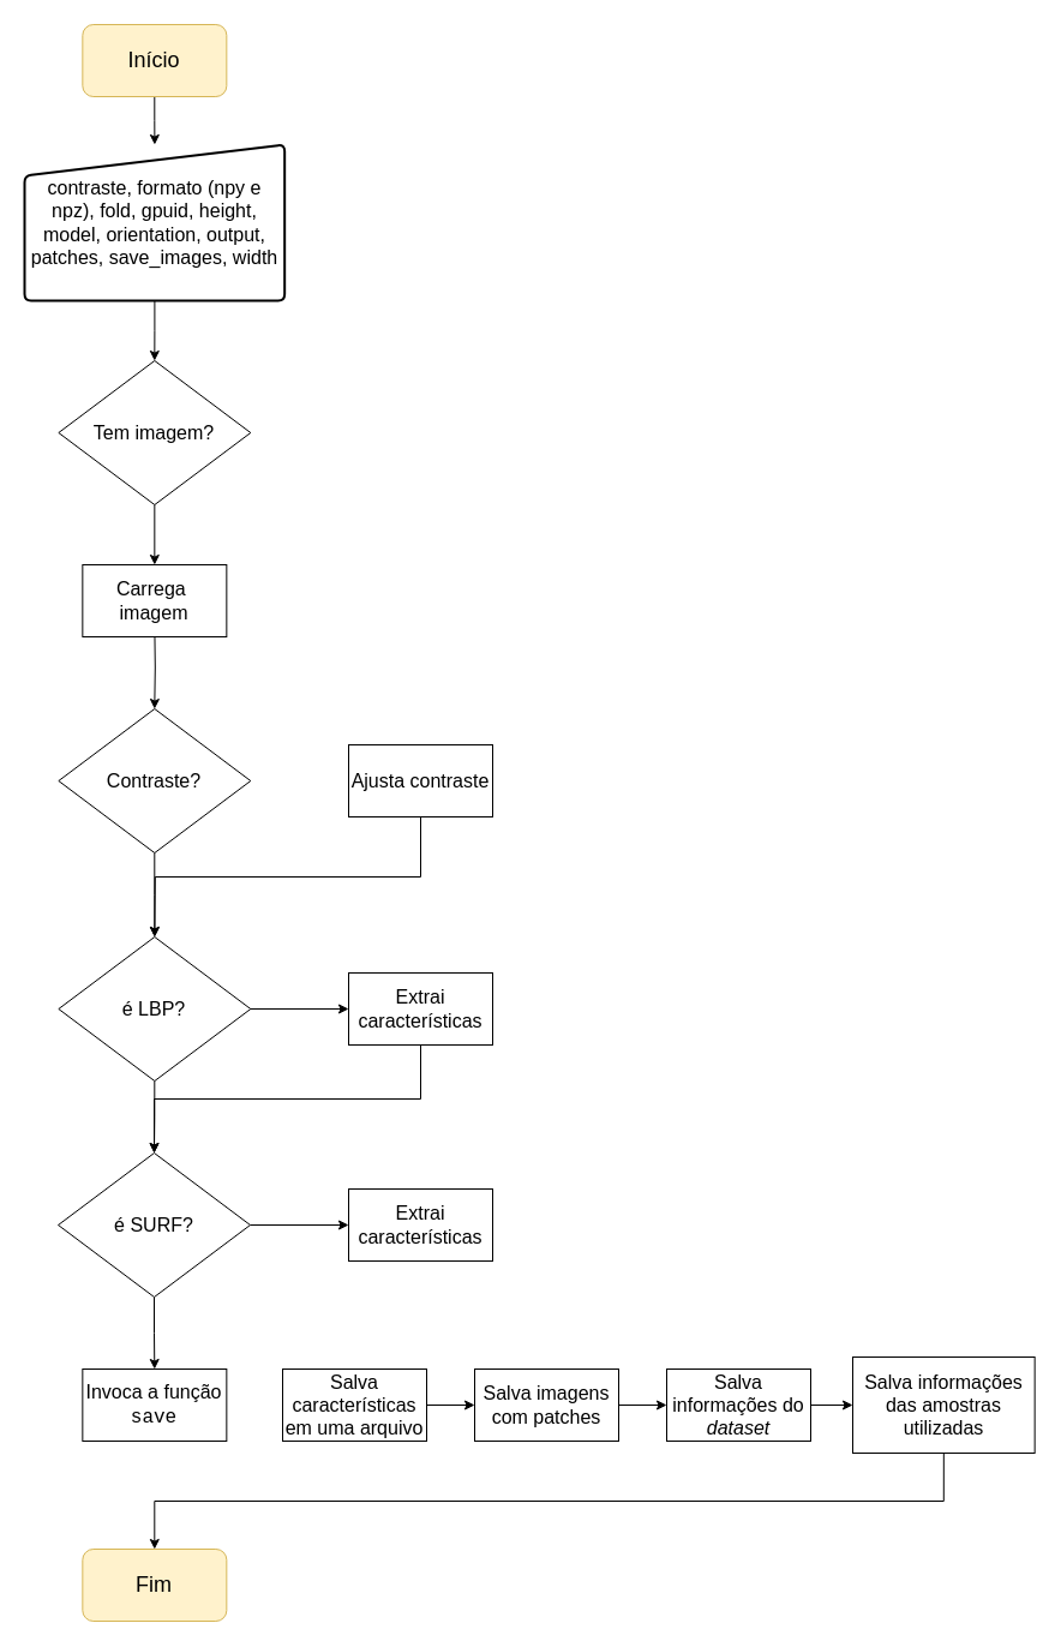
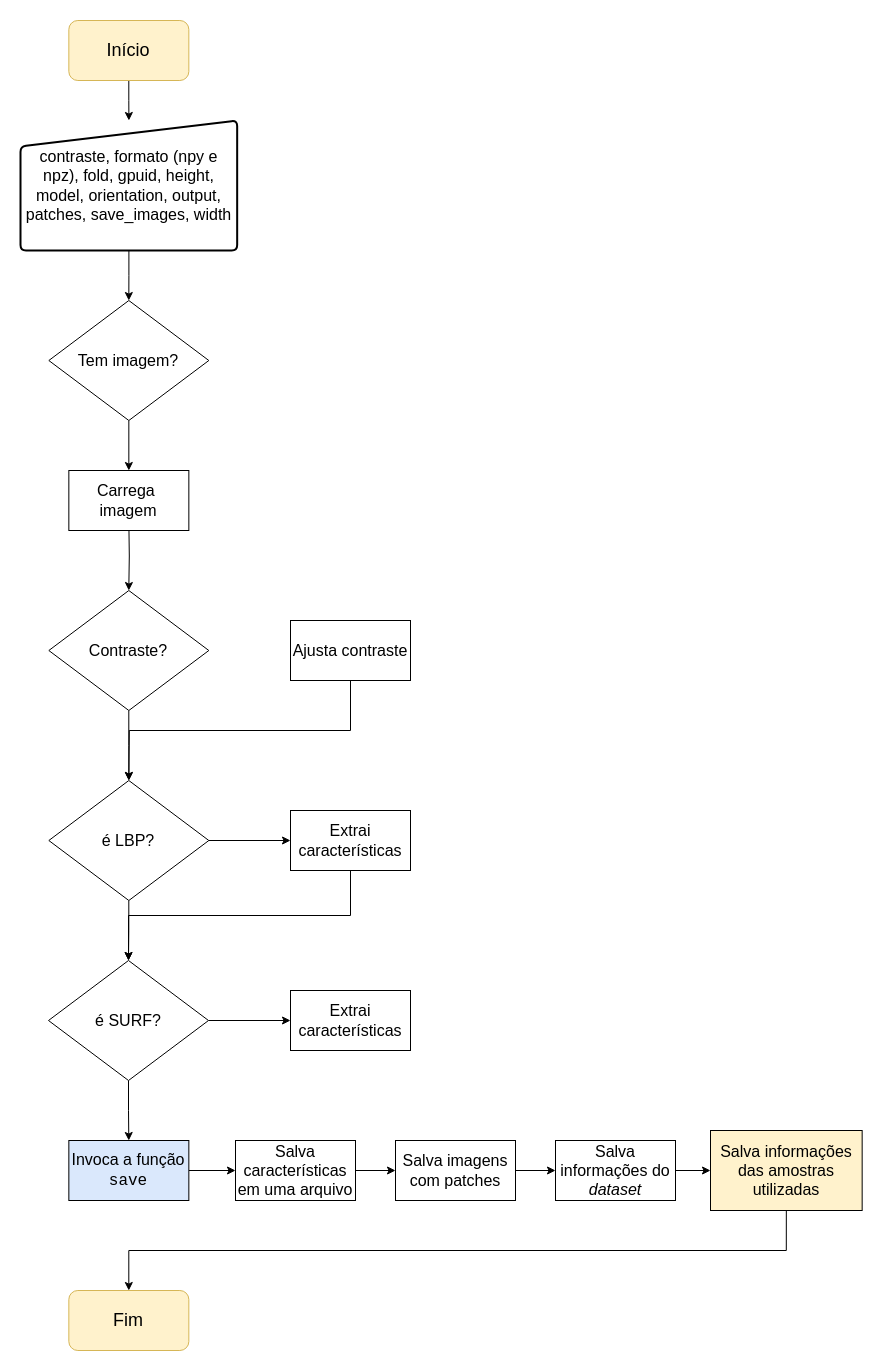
  <mxCell id="0" />
  <mxCell id="1" parent="0" />
  <mxCell id="2" value="" style="edgeStyle=orthogonalEdgeStyle;rounded=0;orthogonalLoop=1;jettySize=auto;html=1;" parent="1" source="3" target="5" edge="1"><mxGeometry relative="1" as="geometry" /></mxCell>
  <mxCell id="3" value="&lt;font style=&quot;font-size: 18px;&quot;&gt;Início&lt;/font&gt;" style="rounded=1;whiteSpace=wrap;html=1;fillColor=#fff2cc;strokeColor=#d6b656;" parent="1" vertex="1"><mxGeometry x="68.34" y="20" width="120" height="60" as="geometry" /></mxCell>
  <mxCell id="4" value="" style="edgeStyle=orthogonalEdgeStyle;rounded=0;orthogonalLoop=1;jettySize=auto;html=1;" edge="1" parent="1" source="5" target="12"><mxGeometry relative="1" as="geometry" /></mxCell>
  <mxCell id="5" value="&lt;div&gt;&lt;span style=&quot;font-size: 16px; background-color: initial;&quot;&gt;contraste, formato (npy e npz),&amp;nbsp;&lt;/span&gt;&lt;span style=&quot;font-size: 16px; background-color: initial;&quot;&gt;fold, gpuid, height, model,&amp;nbsp;&lt;/span&gt;&lt;span style=&quot;font-size: 16px;&quot;&gt;orientation, output, patches,&amp;nbsp;&lt;/span&gt;&lt;span style=&quot;font-size: 16px; background-color: initial;&quot;&gt;save_images, width&lt;/span&gt;&lt;/div&gt;" style="html=1;strokeWidth=2;shape=manualInput;whiteSpace=wrap;rounded=1;size=26;arcSize=11;aspect=fixed;" parent="1" vertex="1"><mxGeometry x="20" y="120" width="216.67" height="130" as="geometry" /></mxCell>
  <mxCell id="6" value="" style="edgeStyle=orthogonalEdgeStyle;rounded=0;orthogonalLoop=1;jettySize=auto;html=1;" parent="1" target="14" edge="1"><mxGeometry relative="1" as="geometry"><mxPoint x="128.34" y="520" as="sourcePoint" /></mxGeometry></mxCell>
  <mxCell id="7" value="Carrega&amp;nbsp; imagem" style="rounded=0;whiteSpace=wrap;html=1;fontSize=16;" parent="1" vertex="1"><mxGeometry x="68.34" y="470" width="120" height="60" as="geometry" /></mxCell>
  <mxCell id="8" style="edgeStyle=orthogonalEdgeStyle;rounded=0;orthogonalLoop=1;jettySize=auto;html=1;exitX=0.5;exitY=1;exitDx=0;exitDy=0;entryX=0.5;entryY=0;entryDx=0;entryDy=0;" edge="1" parent="1" source="9" target="23"><mxGeometry relative="1" as="geometry" /></mxCell>
  <mxCell id="9" value="Extrai características" style="rounded=0;whiteSpace=wrap;html=1;fontSize=16;" parent="1" vertex="1"><mxGeometry x="290" y="810" width="120" height="60" as="geometry" /></mxCell>
  <mxCell id="10" value="" style="edgeStyle=orthogonalEdgeStyle;rounded=0;orthogonalLoop=1;jettySize=auto;html=1;" parent="1" source="14" edge="1"><mxGeometry relative="1" as="geometry"><mxPoint x="128.34" y="780" as="targetPoint" /></mxGeometry></mxCell>
  <mxCell id="11" style="edgeStyle=orthogonalEdgeStyle;rounded=0;orthogonalLoop=1;jettySize=auto;html=1;exitX=0.5;exitY=1;exitDx=0;exitDy=0;" parent="1" source="12" target="7" edge="1"><mxGeometry relative="1" as="geometry" /></mxCell>
  <mxCell id="12" value="&lt;span style=&quot;font-size: 16px;&quot;&gt;Tem imagem?&lt;/span&gt;" style="rhombus;whiteSpace=wrap;html=1;" parent="1" vertex="1"><mxGeometry x="48.34" y="300" width="160" height="120" as="geometry" /></mxCell>
  <mxCell id="13" value="" style="group" parent="1" vertex="1" connectable="0"><mxGeometry x="48.34" y="590" width="361.66" height="120" as="geometry" /></mxCell>
  <mxCell id="14" value="&lt;font style=&quot;font-size: 16px;&quot;&gt;Contraste?&lt;/font&gt;" style="rhombus;whiteSpace=wrap;html=1;" parent="13" vertex="1"><mxGeometry width="160" height="120" as="geometry" /></mxCell>
  <mxCell id="15" value="Ajusta contraste" style="rounded=0;whiteSpace=wrap;html=1;fontSize=16;" parent="13" vertex="1"><mxGeometry x="241.66" y="30" width="120" height="60" as="geometry" /></mxCell>
  <mxCell id="16" style="edgeStyle=orthogonalEdgeStyle;rounded=0;orthogonalLoop=1;jettySize=auto;html=1;exitX=0.5;exitY=1;exitDx=0;exitDy=0;entryX=0.5;entryY=0;entryDx=0;entryDy=0;" parent="1" source="15" edge="1"><mxGeometry relative="1" as="geometry"><mxPoint x="128.34" y="780" as="targetPoint" /></mxGeometry></mxCell>
  <mxCell id="17" style="edgeStyle=orthogonalEdgeStyle;rounded=0;orthogonalLoop=1;jettySize=auto;html=1;entryX=0;entryY=0.5;entryDx=0;entryDy=0;" edge="1" parent="1" source="19" target="9"><mxGeometry relative="1" as="geometry" /></mxCell>
  <mxCell id="18" value="" style="edgeStyle=orthogonalEdgeStyle;rounded=0;orthogonalLoop=1;jettySize=auto;html=1;" edge="1" parent="1" source="19" target="23"><mxGeometry relative="1" as="geometry" /></mxCell>
  <mxCell id="19" value="&lt;span style=&quot;font-size: 16px;&quot;&gt;é LBP?&lt;/span&gt;" style="rhombus;whiteSpace=wrap;html=1;" vertex="1" parent="1"><mxGeometry x="48.34" y="780" width="160" height="120" as="geometry" /></mxCell>
  <mxCell id="20" value="Extrai características" style="rounded=0;whiteSpace=wrap;html=1;fontSize=16;" vertex="1" parent="1"><mxGeometry x="290" y="990" width="120" height="60" as="geometry" /></mxCell>
  <mxCell id="21" style="edgeStyle=orthogonalEdgeStyle;rounded=0;orthogonalLoop=1;jettySize=auto;html=1;entryX=0;entryY=0.5;entryDx=0;entryDy=0;" edge="1" parent="1" source="23" target="20"><mxGeometry relative="1" as="geometry" /></mxCell>
  <mxCell id="22" value="" style="edgeStyle=orthogonalEdgeStyle;rounded=0;orthogonalLoop=1;jettySize=auto;html=1;" edge="1" parent="1" source="23" target="26"><mxGeometry relative="1" as="geometry" /></mxCell>
  <mxCell id="23" value="&lt;span style=&quot;font-size: 16px;&quot;&gt;é SURF?&lt;/span&gt;" style="rhombus;whiteSpace=wrap;html=1;" vertex="1" parent="1"><mxGeometry x="48" y="960" width="160" height="120" as="geometry" /></mxCell>
  <mxCell id="24" value="&lt;font style=&quot;font-size: 18px;&quot;&gt;Fim&lt;/font&gt;" style="rounded=1;whiteSpace=wrap;html=1;fillColor=#fff2cc;strokeColor=#d6b656;" vertex="1" parent="1"><mxGeometry x="68.34" y="1290" width="120" height="60" as="geometry" /></mxCell>
- <mxCell id="26" value="Invoca a função &lt;font face=&quot;Courier New&quot;&gt;save&lt;/font&gt;" style="rounded=0;whiteSpace=wrap;html=1;fontSize=16;" vertex="1" parent="1"><mxGeometry x="68.34" y="1140" width="120" height="60" as="geometry" /></mxCell>
+ <mxCell id="25" value="" style="edgeStyle=orthogonalEdgeStyle;rounded=0;orthogonalLoop=1;jettySize=auto;html=1;" edge="1" parent="1" source="26" target="34"><mxGeometry relative="1" as="geometry" /></mxCell>
+ <mxCell id="26" value="Invoca a função &lt;font face=&quot;Courier New&quot;&gt;save&lt;/font&gt;" style="rounded=0;whiteSpace=wrap;html=1;fontSize=16;fillColor=#dae8fc;" vertex="1" parent="1"><mxGeometry x="68.34" y="1140" width="120" height="60" as="geometry" /></mxCell>
  <mxCell id="27" value="" style="edgeStyle=orthogonalEdgeStyle;rounded=0;orthogonalLoop=1;jettySize=auto;html=1;" edge="1" parent="1" source="28" target="30"><mxGeometry relative="1" as="geometry" /></mxCell>
  <mxCell id="28" value="Salva imagens com patches" style="rounded=0;whiteSpace=wrap;html=1;fontSize=16;" vertex="1" parent="1"><mxGeometry x="395" y="1140" width="120" height="60" as="geometry" /></mxCell>
  <mxCell id="29" value="" style="edgeStyle=orthogonalEdgeStyle;rounded=0;orthogonalLoop=1;jettySize=auto;html=1;" edge="1" parent="1" source="30" target="32"><mxGeometry relative="1" as="geometry" /></mxCell>
  <mxCell id="30" value="Salva informações do &lt;i&gt;dataset&lt;/i&gt;" style="rounded=0;whiteSpace=wrap;html=1;fontSize=16;" vertex="1" parent="1"><mxGeometry x="555" y="1140" width="120" height="60" as="geometry" /></mxCell>
  <mxCell id="31" style="edgeStyle=orthogonalEdgeStyle;rounded=0;orthogonalLoop=1;jettySize=auto;html=1;exitX=0.5;exitY=1;exitDx=0;exitDy=0;" edge="1" parent="1" source="32" target="24"><mxGeometry relative="1" as="geometry" /></mxCell>
- <mxCell id="32" value="Salva informações das amostras utilizadas" style="rounded=0;whiteSpace=wrap;html=1;fontSize=16;" vertex="1" parent="1"><mxGeometry x="710" y="1130" width="151.66" height="80" as="geometry" /></mxCell>
+ <mxCell id="32" value="Salva informações das amostras utilizadas" style="rounded=0;whiteSpace=wrap;html=1;fontSize=16;fillColor=#fff2cc;" vertex="1" parent="1"><mxGeometry x="710" y="1130" width="151.66" height="80" as="geometry" /></mxCell>
  <mxCell id="33" value="" style="edgeStyle=orthogonalEdgeStyle;rounded=0;orthogonalLoop=1;jettySize=auto;html=1;" edge="1" parent="1" source="34" target="28"><mxGeometry relative="1" as="geometry" /></mxCell>
  <mxCell id="34" value="Salva características em uma arquivo" style="rounded=0;whiteSpace=wrap;html=1;fontSize=16;" vertex="1" parent="1"><mxGeometry x="235" y="1140" width="120" height="60" as="geometry" /></mxCell>
